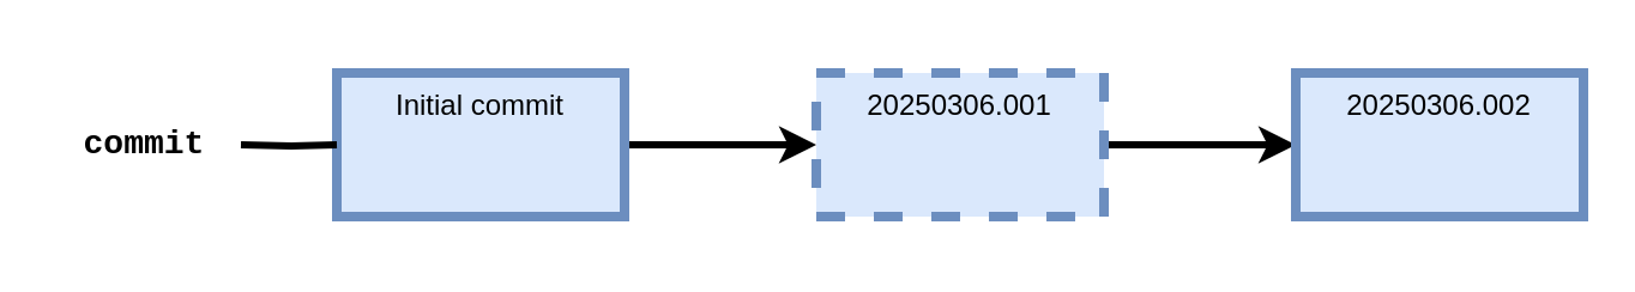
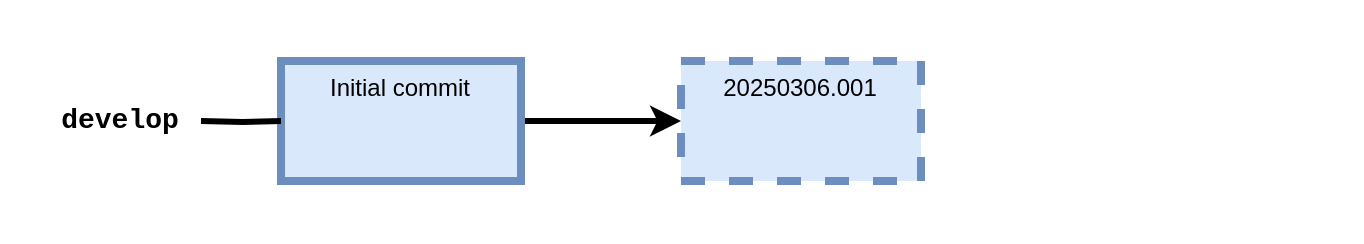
  <mxCell id="0" />
  <mxCell id="1" parent="0" />
  <mxCell id="2" value="" style="edgeStyle=orthogonalEdgeStyle;curved=1;rounded=0;orthogonalLoop=1;jettySize=auto;html=1;strokeWidth=3;" parent="1" source="3" target="7" edge="1"><mxGeometry relative="1" as="geometry" /></mxCell>
  <mxCell id="3" value="Initial commit" style="whiteSpace=wrap;html=1;verticalAlign=top;fillColor=#dae8fc;strokeColor=#6c8ebf;strokeWidth=4;" parent="1" vertex="1"><mxGeometry x="140" y="30" width="120" height="60" as="geometry" /></mxCell>
  <mxCell id="4" value="" style="edgeStyle=orthogonalEdgeStyle;rounded=0;html=1;jettySize=auto;orthogonalLoop=1;strokeWidth=3;endArrow=none;endFill=0;entryX=0;entryY=0.5;entryDx=0;entryDy=0;" parent="1" target="3" edge="1"><mxGeometry x="204.5" y="180" as="geometry"><mxPoint x="100" y="60" as="sourcePoint" /><mxPoint x="140" y="69.5" as="targetPoint" /></mxGeometry></mxCell>
- <mxCell id="5" value="commit" style="text;html=1;strokeColor=none;fillColor=none;align=center;verticalAlign=middle;whiteSpace=wrap;overflow=hidden;fontSize=14;fontStyle=1;fontFamily=Courier New;" parent="1" vertex="1"><mxGeometry x="20" y="20" width="80" height="80" as="geometry" /></mxCell>
- <mxCell id="6" value="" style="edgeStyle=orthogonalEdgeStyle;rounded=0;orthogonalLoop=1;jettySize=auto;html=1;strokeWidth=3;" edge="1" parent="1" source="7" target="8"><mxGeometry relative="1" as="geometry" /></mxCell>
+ <mxCell id="5" value="develop" style="text;html=1;strokeColor=none;fillColor=none;align=center;verticalAlign=middle;whiteSpace=wrap;overflow=hidden;fontSize=14;fontStyle=1;fontFamily=Courier New;" parent="1" vertex="1"><mxGeometry x="20" y="20" width="80" height="80" as="geometry" /></mxCell>
  <mxCell id="7" value="20250306.001" style="whiteSpace=wrap;html=1;verticalAlign=top;fillColor=#dae8fc;strokeColor=#6c8ebf;strokeWidth=4;dashed=1;" parent="1" vertex="1"><mxGeometry x="340" y="30" width="120" height="60" as="geometry" /></mxCell>
- <mxCell id="8" value="20250306.002" style="whiteSpace=wrap;html=1;verticalAlign=top;fillColor=#dae8fc;strokeColor=#6c8ebf;strokeWidth=4;" vertex="1" parent="1"><mxGeometry x="540" y="30" width="120" height="60" as="geometry" /></mxCell>
